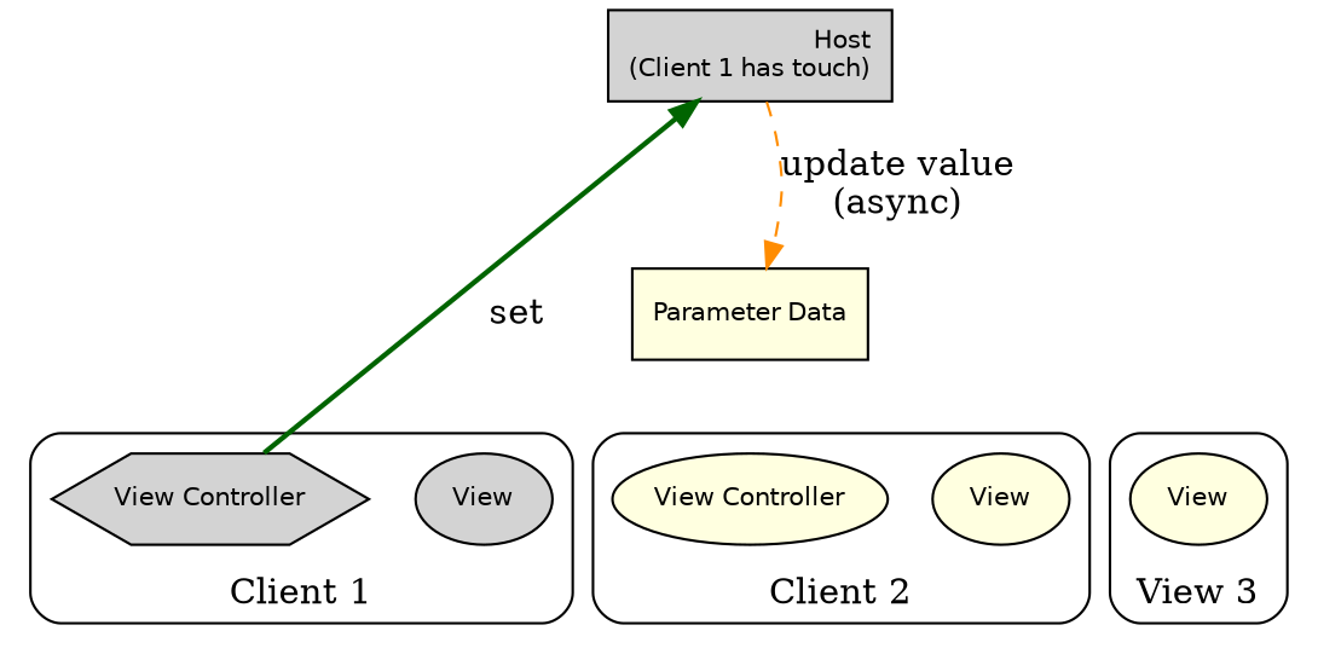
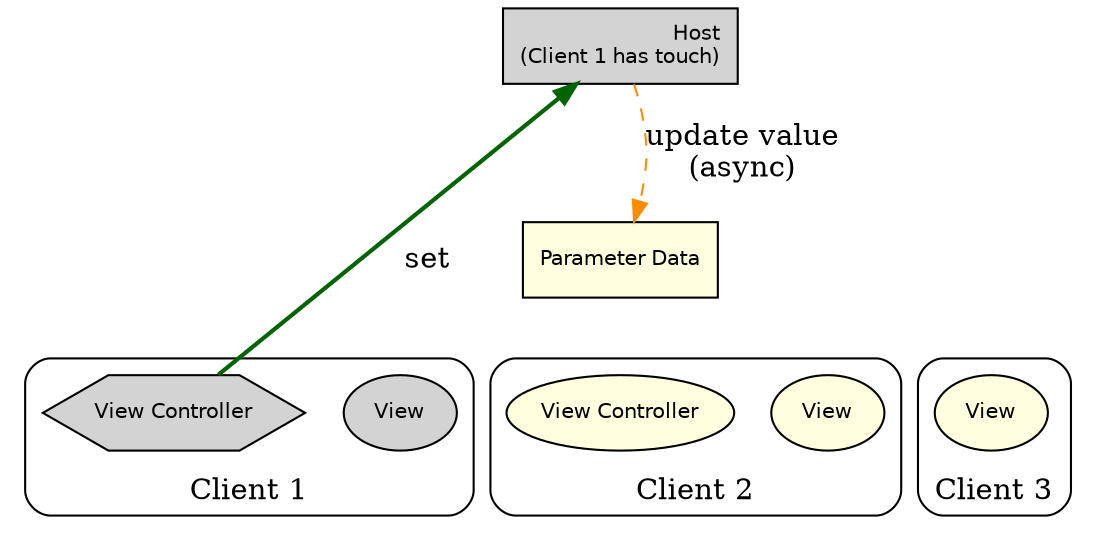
  graph {
    rankdir=BT
    node [fillcolor=lightyellow fontname=Helvetica fontsize=10 shape=ellipse style=filled]
    edge [style=invis]
    n1 [fillcolor=lightgrey label=View]
    n2 [fillcolor=lightgrey label="View Controller" shape=hexagon]
    n3 [label=View]
    n4 [label="View Controller"]
    n5 [label=View]
    n6 [label="Host\r(Client 1 has touch)" shape=box fillcolor=lightgrey]
    n7 [label="Parameter Data" shape=box]
    subgraph cluster_1 {
      label="Client 1"
      style=rounded
      n1
      n2
    }
    subgraph cluster_2 {
      label="Client 2"
      style=rounded
      n3
      n4
    }
    subgraph cluster_3 {
-     label="View 3"
+     label="Client 3"
      style=rounded
      n5
    }
    n2 -- n6 [arrowhead=normal constraint=false dir=forward label=set color=darkgreen style=bold]
    n2 -- n7
    n4 -- n7
    n5 -- n7
    n6 -- n7 [arrowhead=normal constraint=false dir=forward label="update value\r(async)" color=darkorange style=dashed]
    n7 -- n6
  }
